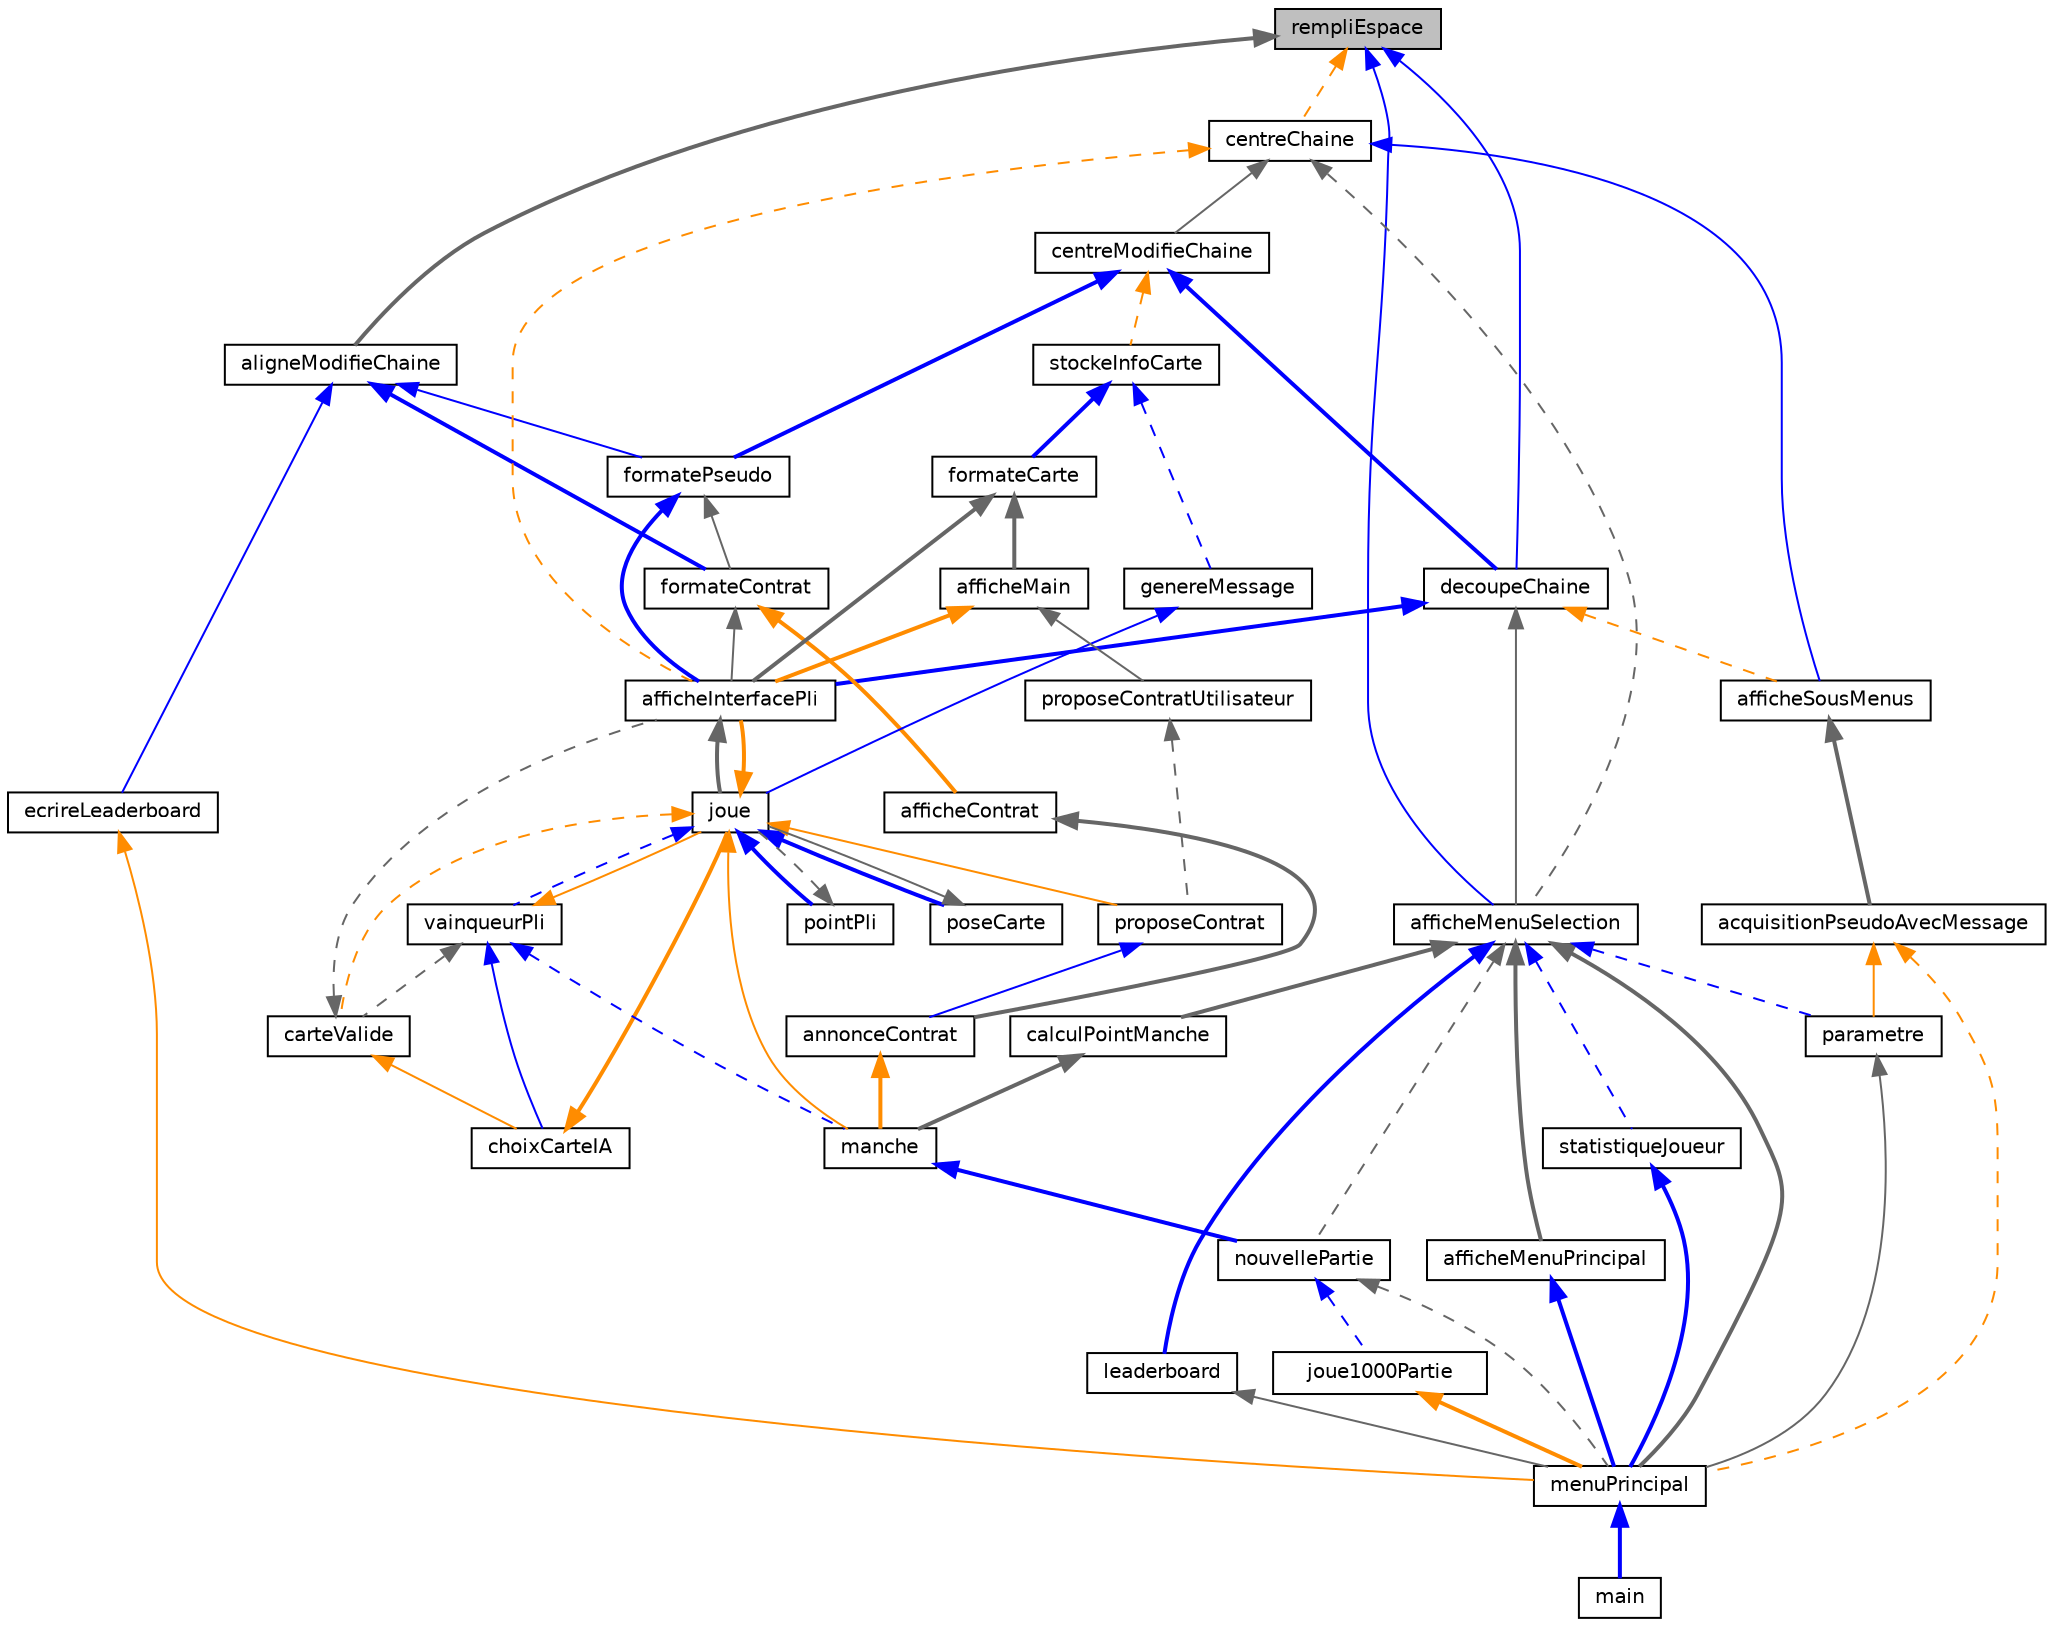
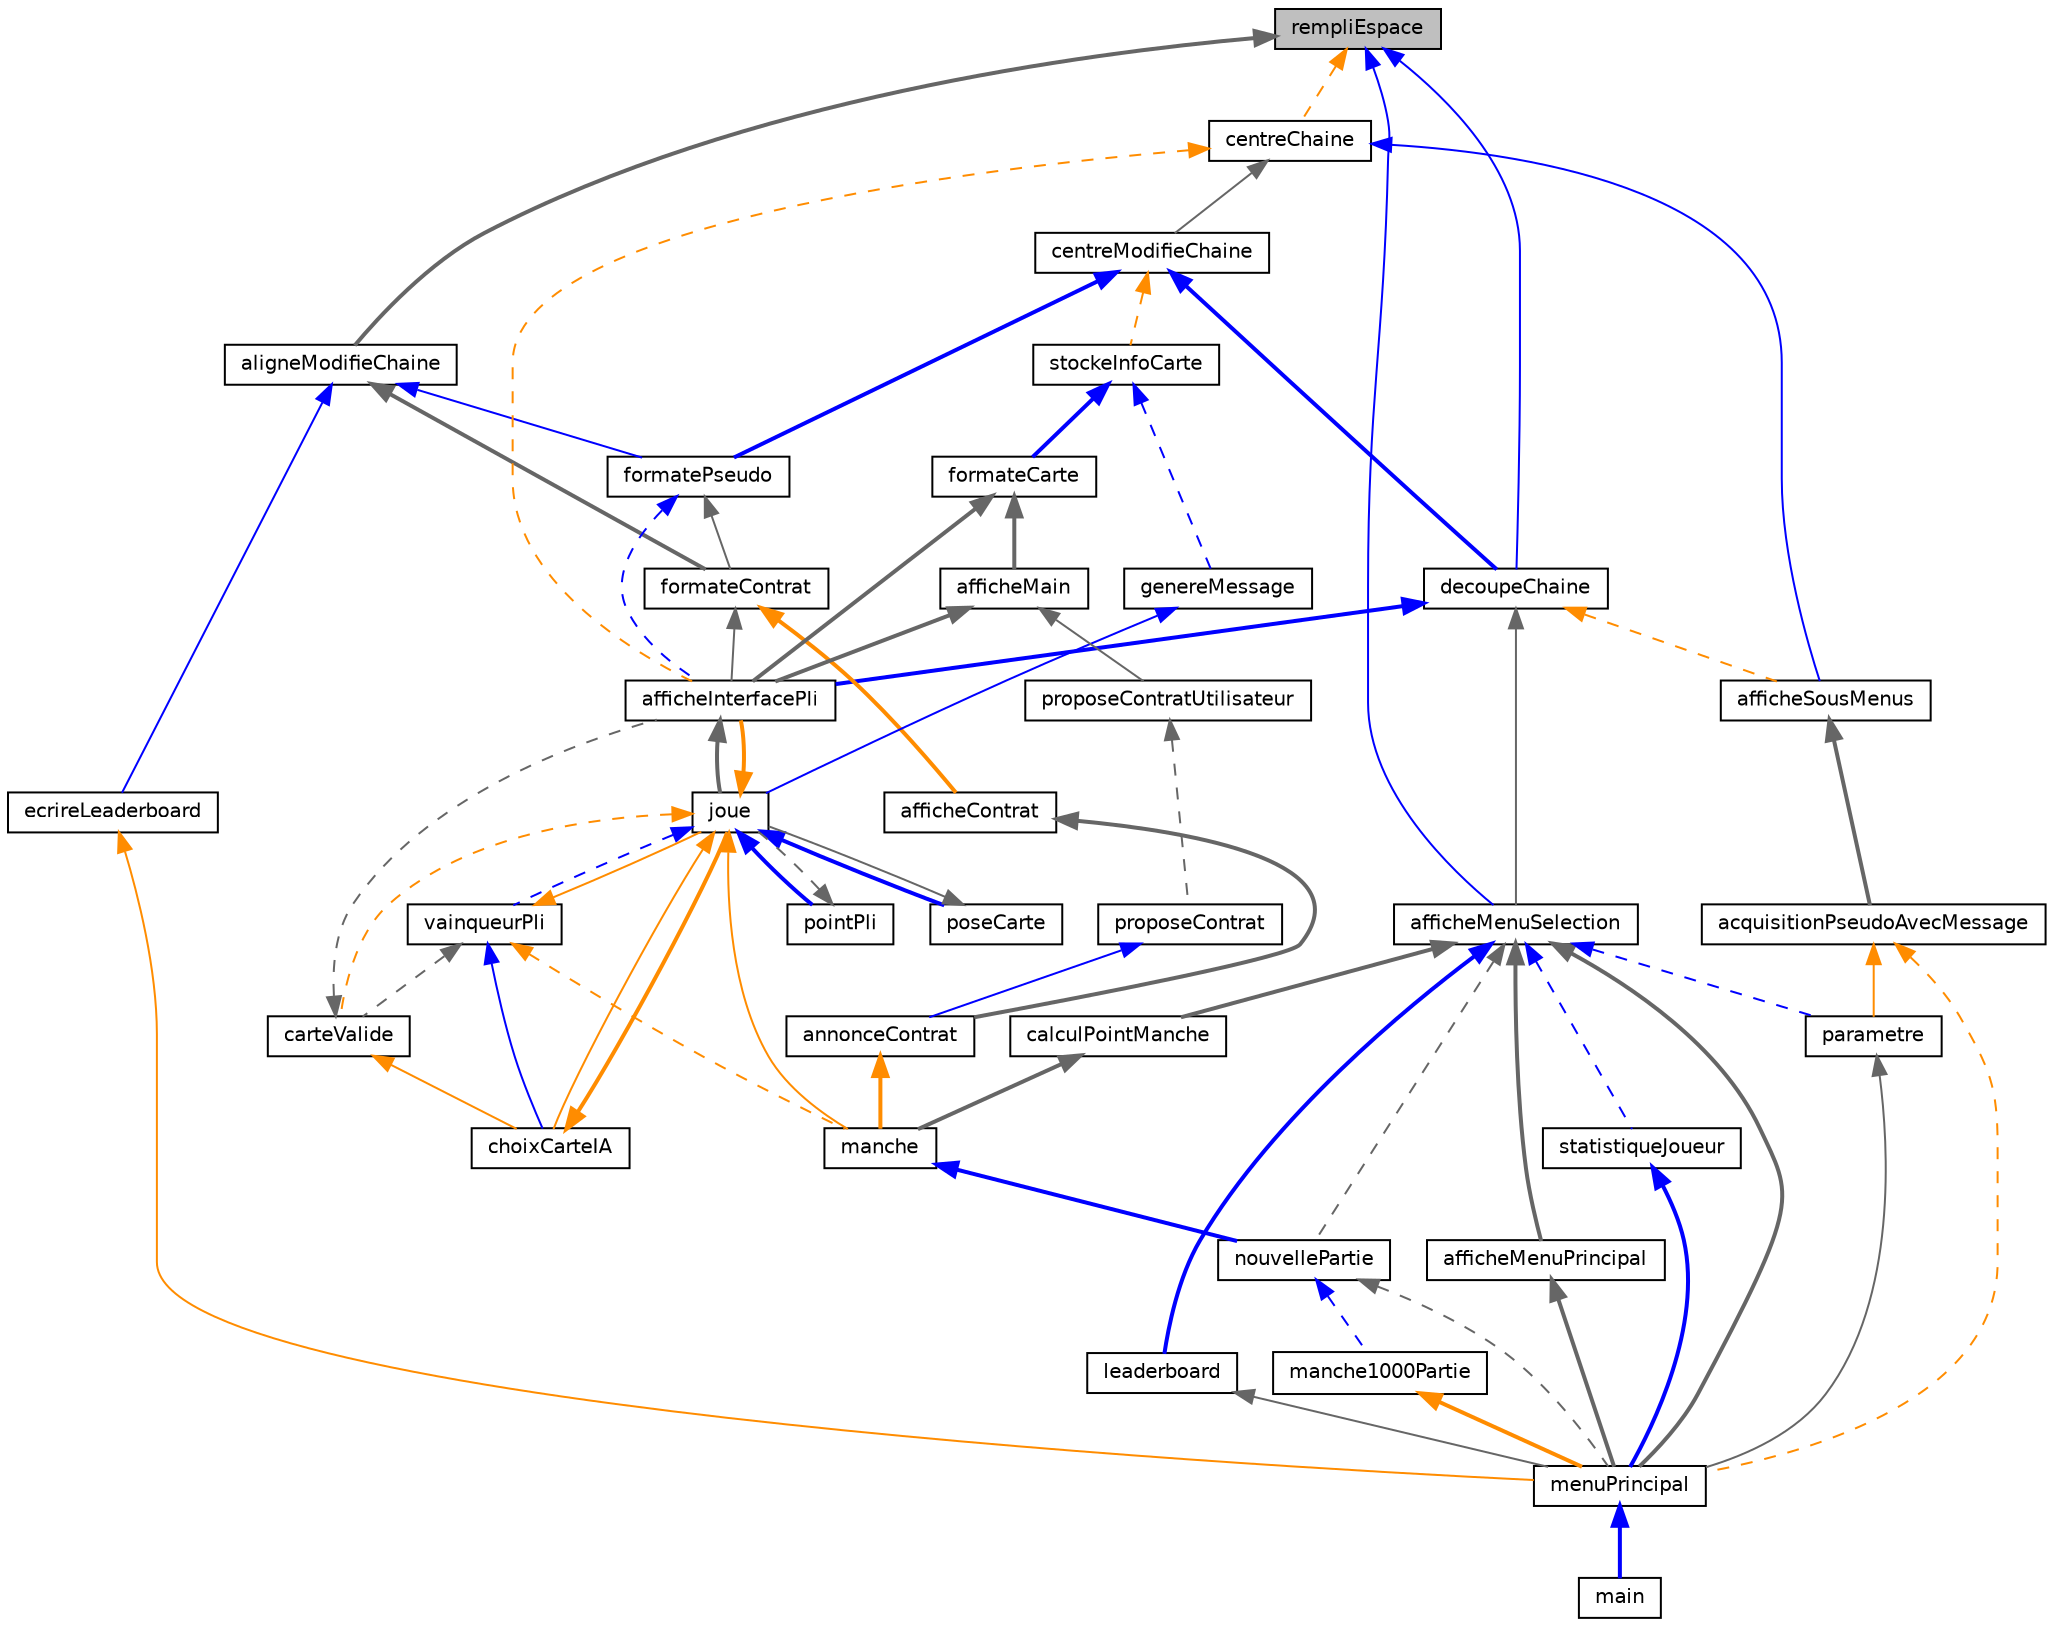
  digraph {
    rankdir=TB
    node [color=black fillcolor=white fontname=Helvetica fontsize=10 shape=record style=filled]
    edge [color=gray40 dir=back fontname=Helvetica fontsize=10 labelfontname=Helvetica labelfontsize=10 style=bold]
    n1 [fillcolor=grey75 fontcolor=black height=0.2 label=rempliEspace width=0.4]
    n2 [height=0.2 label=afficheMenuSelection width=0.4]
    n3 [height=0.2 label=aligneModifieChaine width=0.4]
    n4 [height=0.2 label=centreChaine width=0.4]
    n5 [height=0.2 label=decoupeChaine width=0.4]
    n6 [height=0.2 label=afficheMenuPrincipal width=0.4]
    n7 [height=0.2 label=menuPrincipal width=0.4]
    n8 [height=0.2 label=calculPointManche width=0.4]
    n9 [height=0.2 label=nouvellePartie width=0.4]
    n10 [height=0.2 label=leaderboard width=0.4]
    n11 [height=0.2 label=parametre width=0.4]
    n12 [height=0.2 label=statistiqueJoueur width=0.4]
    n13 [height=0.2 label=ecrireLeaderboard width=0.4]
    n14 [height=0.2 label=formateContrat width=0.4]
    n15 [height=0.2 label=formatePseudo width=0.4]
    n16 [height=0.2 label=afficheInterfacePli width=0.4]
    n17 [height=0.2 label=afficheSousMenus width=0.4]
    n18 [height=0.2 label=centreModifieChaine width=0.4]
    n19 [height=0.2 label=main width=0.4]
    n20 [height=0.2 label=manche width=0.4]
-   n21 [height=0.2 label=joue1000Partie width=0.4]
+   n21 [height=0.2 label=manche1000Partie width=0.4]
    n22 [height=0.2 label=afficheContrat width=0.4]
    n23 [height=0.2 label=annonceContrat width=0.4]
    n24 [height=0.2 label=joue width=0.4]
    n25 [height=0.2 label=carteValide width=0.4]
    n26 [height=0.2 label=choixCarteIA width=0.4]
    n27 [height=0.2 label=pointPli width=0.4]
    n28 [height=0.2 label=poseCarte width=0.4]
    n29 [height=0.2 label=vainqueurPli width=0.4]
    n30 [height=0.2 label=acquisitionPseudoAvecMessage width=0.4]
    n31 [height=0.2 label=stockeInfoCarte width=0.4]
    n32 [height=0.2 label=formateCarte width=0.4]
    n33 [height=0.2 label=genereMessage width=0.4]
    n34 [height=0.2 label=afficheMain width=0.4]
    n35 [height=0.2 label=proposeContratUtilisateur width=0.4]
    n36 [height=0.2 label=proposeContrat width=0.4]
    n1 -> n2 [color=blue style=solid]
    n1 -> n3
    n1 -> n4 [color=darkorange style=dashed]
    n1 -> n5 [color=blue style=solid]
    n2 -> n6
    n2 -> n7
    n2 -> n8
    n2 -> n9 [style=dashed]
    n2 -> n10 [color=blue]
    n2 -> n11 [color=blue style=dashed]
    n2 -> n12 [color=blue style=dashed]
    n3 -> n13 [color=blue style=solid]
-   n3 -> n14 [color=blue]
+   n3 -> n14
    n3 -> n15 [color=blue style=solid]
-   n4 -> n2 [style=dashed]
    n4 -> n16 [color=darkorange style=dashed]
    n4 -> n17 [color=blue style=solid]
    n4 -> n18 [style=solid]
    n5 -> n2 [style=solid]
    n5 -> n16 [color=blue]
    n5 -> n17 [color=darkorange style=dashed]
-   n6 -> n7 [color=blue]
+   n6 -> n7
    n7 -> n19 [color=blue]
    n8 -> n20
    n9 -> n7 [style=dashed]
    n9 -> n21 [color=blue style=dashed]
    n10 -> n7 [style=solid]
    n11 -> n7 [style=solid]
    n12 -> n7 [color=blue]
    n13 -> n7 [color=darkorange style=solid]
    n14 -> n16 [style=solid]
    n14 -> n22 [color=darkorange]
    n15 -> n14 [style=solid]
-   n15 -> n16 [color=blue]
+   n15 -> n16 [color=blue style=dashed]
    n16 -> n24
    n17 -> n30
    n18 -> n5 [color=blue]
    n18 -> n15 [color=blue]
    n18 -> n31 [color=darkorange style=dashed]
    n20 -> n9 [color=blue]
    n21 -> n7 [color=darkorange]
    n22 -> n23
    n23 -> n20 [color=darkorange]
    n24 -> n16 [color=darkorange]
    n24 -> n20 [color=darkorange style=solid]
    n24 -> n25 [color=darkorange style=dashed]
-   n24 -> n36 [color=darkorange style=solid]
+   n24 -> n26 [color=darkorange style=solid]
    n24 -> n27 [color=blue]
    n24 -> n28 [color=blue]
    n24 -> n29 [color=blue style=dashed]
    n25 -> n16 [style=dashed]
    n25 -> n26 [color=darkorange style=solid]
    n26 -> n24 [color=darkorange]
    n27 -> n24 [style=dashed]
    n28 -> n24 [style=solid]
-   n29 -> n20 [color=blue style=dashed]
+   n29 -> n20 [color=darkorange style=dashed]
    n29 -> n24 [color=darkorange style=solid]
    n29 -> n25 [style=dashed]
    n29 -> n26 [color=blue style=solid]
    n30 -> n7 [color=darkorange style=dashed]
    n30 -> n11 [color=darkorange style=solid]
    n31 -> n32 [color=blue]
    n31 -> n33 [color=blue style=dashed]
    n32 -> n16
    n32 -> n34
    n33 -> n24 [color=blue style=solid]
-   n34 -> n16 [color=darkorange]
+   n34 -> n16
    n34 -> n35 [style=solid]
    n35 -> n36 [style=dashed]
    n36 -> n23 [color=blue style=solid]
  }
